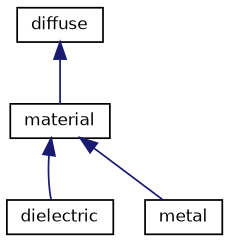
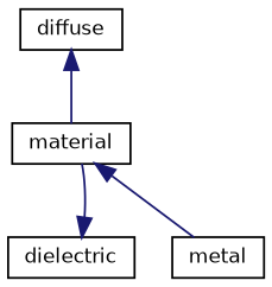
  digraph {
    rankdir=TB
    node [color=black fillcolor=white fontname=Helvetica fontsize=10 shape=record style=filled]
    edge [color=midnightblue dir=back fontname=Helvetica fontsize=10 labelfontname=Helvetica labelfontsize=10 style=solid]
    n1 [height=0.2 label=material width=0.4]
    n2 [height=0.2 label=dielectric width=0.4]
    n3 [height=0.2 label=metal width=0.4]
    n4 [height=0.2 label=diffuse width=0.4]
-   n1 -> n2
+   n2 -> n1
    n1 -> n3
    n4 -> n1
  }
